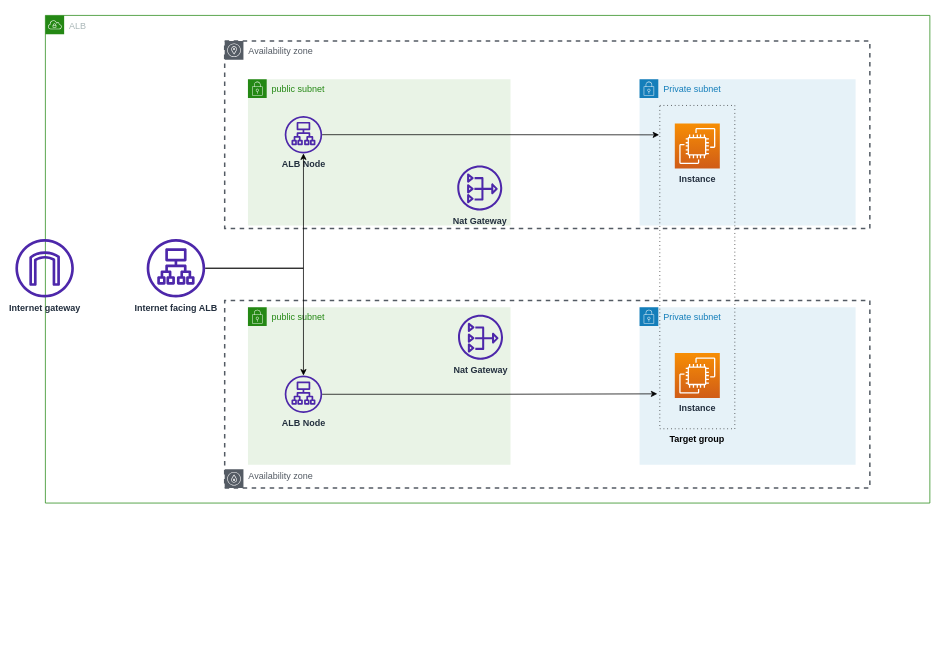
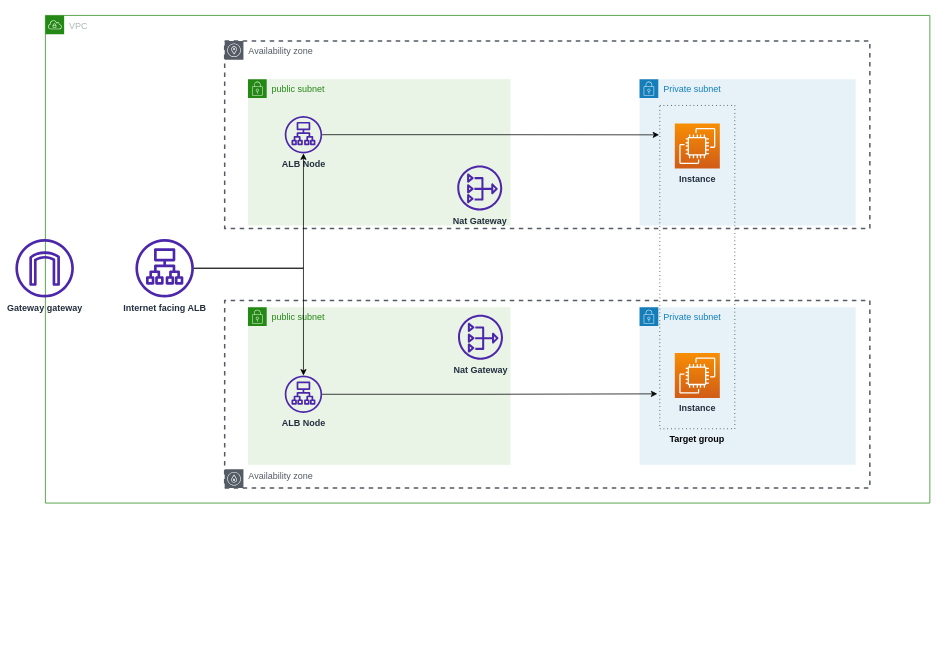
  <mxCell id="0" />
  <mxCell id="1" parent="0" />
  <mxCell id="2" value="&lt;p style=&quot;line-height: 3600%;&quot;&gt;Availability zone&lt;/p&gt;" style="sketch=0;outlineConnect=0;gradientColor=none;html=1;whiteSpace=wrap;fontSize=12;fontStyle=0;shape=mxgraph.aws4.group;grIcon=mxgraph.aws4.group_availability_zone;strokeColor=#545B64;fillColor=none;verticalAlign=top;align=left;spacingLeft=30;fontColor=#545B64;dashed=1;shadow=0;direction=east;flipH=0;flipV=1;strokeWidth=2;" parent="1" vertex="1"><mxGeometry x="299" y="400" width="860" height="250" as="geometry" /></mxCell>
  <mxCell id="3" value="Availability zone" style="sketch=0;outlineConnect=0;gradientColor=none;html=1;whiteSpace=wrap;fontSize=12;fontStyle=0;shape=mxgraph.aws4.group;grIcon=mxgraph.aws4.group_availability_zone;strokeColor=#545B64;fillColor=none;verticalAlign=top;align=left;spacingLeft=30;fontColor=#545B64;dashed=1;strokeWidth=2;" parent="1" vertex="1"><mxGeometry x="299" y="54" width="860" height="250" as="geometry" /></mxCell>
- <mxCell id="4" value="ALB" style="points=[[0,0],[0.25,0],[0.5,0],[0.75,0],[1,0],[1,0.25],[1,0.5],[1,0.75],[1,1],[0.75,1],[0.5,1],[0.25,1],[0,1],[0,0.75],[0,0.5],[0,0.25]];outlineConnect=0;gradientColor=none;html=1;whiteSpace=wrap;fontSize=12;fontStyle=0;container=1;pointerEvents=0;collapsible=0;recursiveResize=0;shape=mxgraph.aws4.group;grIcon=mxgraph.aws4.group_vpc;strokeColor=#248814;fillColor=none;verticalAlign=top;align=left;spacingLeft=30;fontColor=#AAB7B8;dashed=0;" parent="1" vertex="1"><mxGeometry x="60" y="20" width="1179" height="650" as="geometry" /></mxCell>
+ <mxCell id="4" value="VPC" style="points=[[0,0],[0.25,0],[0.5,0],[0.75,0],[1,0],[1,0.25],[1,0.5],[1,0.75],[1,1],[0.75,1],[0.5,1],[0.25,1],[0,1],[0,0.75],[0,0.5],[0,0.25]];outlineConnect=0;gradientColor=none;html=1;whiteSpace=wrap;fontSize=12;fontStyle=0;container=1;pointerEvents=0;collapsible=0;recursiveResize=0;shape=mxgraph.aws4.group;grIcon=mxgraph.aws4.group_vpc;strokeColor=#248814;fillColor=none;verticalAlign=top;align=left;spacingLeft=30;fontColor=#AAB7B8;dashed=0;" parent="1" vertex="1"><mxGeometry x="60" y="20" width="1179" height="650" as="geometry" /></mxCell>
  <mxCell id="5" value="public subnet" style="points=[[0,0],[0.25,0],[0.5,0],[0.75,0],[1,0],[1,0.25],[1,0.5],[1,0.75],[1,1],[0.75,1],[0.5,1],[0.25,1],[0,1],[0,0.75],[0,0.5],[0,0.25]];outlineConnect=0;gradientColor=none;html=1;whiteSpace=wrap;fontSize=12;fontStyle=0;container=1;pointerEvents=0;collapsible=0;recursiveResize=0;shape=mxgraph.aws4.group;grIcon=mxgraph.aws4.group_security_group;grStroke=0;strokeColor=#248814;fillColor=#E9F3E6;verticalAlign=top;align=left;spacingLeft=30;fontColor=#248814;dashed=0;" parent="4" vertex="1"><mxGeometry x="270" y="389" width="350" height="210" as="geometry" /></mxCell>
  <mxCell id="6" value="&lt;b&gt;Nat Gateway&lt;/b&gt;" style="sketch=0;outlineConnect=0;fontColor=#232F3E;gradientColor=none;fillColor=#4D27AA;strokeColor=none;dashed=0;verticalLabelPosition=bottom;verticalAlign=top;align=center;html=1;fontSize=12;fontStyle=0;aspect=fixed;pointerEvents=1;shape=mxgraph.aws4.nat_gateway;" parent="5" vertex="1"><mxGeometry x="280" y="10" width="60" height="60" as="geometry" /></mxCell>
  <mxCell id="7" value="&lt;b&gt;ALB Node&lt;/b&gt;" style="sketch=0;outlineConnect=0;fontColor=#232F3E;gradientColor=none;fillColor=#4D27AA;strokeColor=none;dashed=0;verticalLabelPosition=bottom;verticalAlign=top;align=center;html=1;fontSize=12;fontStyle=0;aspect=fixed;pointerEvents=1;shape=mxgraph.aws4.application_load_balancer;" vertex="1" parent="5"><mxGeometry x="49" y="91" width="50" height="50" as="geometry" /></mxCell>
  <mxCell id="8" value="public subnet" style="points=[[0,0],[0.25,0],[0.5,0],[0.75,0],[1,0],[1,0.25],[1,0.5],[1,0.75],[1,1],[0.75,1],[0.5,1],[0.25,1],[0,1],[0,0.75],[0,0.5],[0,0.25]];outlineConnect=0;gradientColor=none;html=1;whiteSpace=wrap;fontSize=12;fontStyle=0;container=1;pointerEvents=0;collapsible=0;recursiveResize=0;shape=mxgraph.aws4.group;grIcon=mxgraph.aws4.group_security_group;grStroke=0;strokeColor=#248814;fillColor=#E9F3E6;verticalAlign=top;align=left;spacingLeft=30;fontColor=#248814;dashed=0;" parent="4" vertex="1"><mxGeometry x="270" y="85" width="350" height="195" as="geometry" /></mxCell>
  <mxCell id="9" value="&lt;b&gt;Nat Gateway&lt;/b&gt;" style="sketch=0;outlineConnect=0;fontColor=#232F3E;gradientColor=none;fillColor=#4D27AA;strokeColor=none;dashed=0;verticalLabelPosition=bottom;verticalAlign=top;align=center;html=1;fontSize=12;fontStyle=0;aspect=fixed;pointerEvents=1;shape=mxgraph.aws4.nat_gateway;" parent="8" vertex="1"><mxGeometry x="279" y="115" width="60" height="60" as="geometry" /></mxCell>
  <mxCell id="10" value="&lt;b&gt;ALB Node&lt;/b&gt;" style="sketch=0;outlineConnect=0;fontColor=#232F3E;gradientColor=none;fillColor=#4D27AA;strokeColor=none;dashed=0;verticalLabelPosition=bottom;verticalAlign=top;align=center;html=1;fontSize=12;fontStyle=0;aspect=fixed;pointerEvents=1;shape=mxgraph.aws4.application_load_balancer;" vertex="1" parent="8"><mxGeometry x="49" y="49" width="50" height="50" as="geometry" /></mxCell>
  <mxCell id="11" style="edgeStyle=orthogonalEdgeStyle;rounded=0;orthogonalLoop=1;jettySize=auto;html=1;" edge="1" parent="4" source="13" target="10"><mxGeometry relative="1" as="geometry" /></mxCell>
  <mxCell id="12" style="edgeStyle=orthogonalEdgeStyle;rounded=0;orthogonalLoop=1;jettySize=auto;html=1;" edge="1" parent="4" source="13" target="7"><mxGeometry relative="1" as="geometry" /></mxCell>
- <mxCell id="13" value="&lt;b&gt;Internet facing ALB&lt;/b&gt;" style="sketch=0;outlineConnect=0;fontColor=#232F3E;gradientColor=none;fillColor=#4D27AA;strokeColor=none;dashed=0;verticalLabelPosition=bottom;verticalAlign=top;align=center;html=1;fontSize=12;fontStyle=0;aspect=fixed;pointerEvents=1;shape=mxgraph.aws4.application_load_balancer;" parent="4" vertex="1"><mxGeometry x="135" y="298" width="78" height="78" as="geometry" /></mxCell>
- <mxCell id="14" value="&lt;b&gt;Internet gateway&lt;/b&gt;" style="sketch=0;outlineConnect=0;fontColor=#232F3E;gradientColor=none;fillColor=#4D27AA;strokeColor=none;dashed=0;verticalLabelPosition=bottom;verticalAlign=top;align=center;html=1;fontSize=12;fontStyle=0;aspect=fixed;pointerEvents=1;shape=mxgraph.aws4.internet_gateway;" parent="4" vertex="1"><mxGeometry x="-40" y="298" width="78" height="78" as="geometry" /></mxCell>
+ <mxCell id="13" value="&lt;b&gt;Internet facing ALB&lt;/b&gt;" style="sketch=0;outlineConnect=0;fontColor=#232F3E;gradientColor=none;fillColor=#4D27AA;strokeColor=none;dashed=0;verticalLabelPosition=bottom;verticalAlign=top;align=center;html=1;fontSize=12;fontStyle=0;aspect=fixed;pointerEvents=1;shape=mxgraph.aws4.application_load_balancer;" parent="4" vertex="1"><mxGeometry x="120" y="298" width="78" height="78" as="geometry" /></mxCell>
+ <mxCell id="14" value="&lt;b&gt;Gateway gateway&lt;/b&gt;" style="sketch=0;outlineConnect=0;fontColor=#232F3E;gradientColor=none;fillColor=#4D27AA;strokeColor=none;dashed=0;verticalLabelPosition=bottom;verticalAlign=top;align=center;html=1;fontSize=12;fontStyle=0;aspect=fixed;pointerEvents=1;shape=mxgraph.aws4.internet_gateway;" parent="4" vertex="1"><mxGeometry x="-40" y="298" width="78" height="78" as="geometry" /></mxCell>
  <mxCell id="15" value="Private subnet" style="points=[[0,0],[0.25,0],[0.5,0],[0.75,0],[1,0],[1,0.25],[1,0.5],[1,0.75],[1,1],[0.75,1],[0.5,1],[0.25,1],[0,1],[0,0.75],[0,0.5],[0,0.25]];outlineConnect=0;gradientColor=none;html=1;whiteSpace=wrap;fontSize=12;fontStyle=0;container=1;pointerEvents=0;collapsible=0;recursiveResize=0;shape=mxgraph.aws4.group;grIcon=mxgraph.aws4.group_security_group;grStroke=0;strokeColor=#147EBA;fillColor=#E6F2F8;verticalAlign=top;align=left;spacingLeft=30;fontColor=#147EBA;dashed=0;" parent="4" vertex="1"><mxGeometry x="792" y="85" width="288" height="195" as="geometry" /></mxCell>
  <mxCell id="16" value="Private subnet" style="points=[[0,0],[0.25,0],[0.5,0],[0.75,0],[1,0],[1,0.25],[1,0.5],[1,0.75],[1,1],[0.75,1],[0.5,1],[0.25,1],[0,1],[0,0.75],[0,0.5],[0,0.25]];outlineConnect=0;gradientColor=none;html=1;whiteSpace=wrap;fontSize=12;fontStyle=0;container=1;pointerEvents=0;collapsible=0;recursiveResize=0;shape=mxgraph.aws4.group;grIcon=mxgraph.aws4.group_security_group;grStroke=0;strokeColor=#147EBA;fillColor=#E6F2F8;verticalAlign=top;align=left;spacingLeft=30;fontColor=#147EBA;dashed=0;" parent="4" vertex="1"><mxGeometry x="792" y="389" width="288" height="210" as="geometry" /></mxCell>
  <mxCell id="17" value="&lt;b&gt;Target group&lt;/b&gt;" style="rounded=0;whiteSpace=wrap;html=1;fillColor=none;dashed=1;labelPosition=center;verticalLabelPosition=bottom;align=center;verticalAlign=top;dashPattern=1 4;" parent="1" vertex="1"><mxGeometry x="879" y="140" width="100" height="431" as="geometry" /></mxCell>
  <mxCell id="18" value="&lt;b&gt;Instance&lt;/b&gt;" style="sketch=0;points=[[0,0,0],[0.25,0,0],[0.5,0,0],[0.75,0,0],[1,0,0],[0,1,0],[0.25,1,0],[0.5,1,0],[0.75,1,0],[1,1,0],[0,0.25,0],[0,0.5,0],[0,0.75,0],[1,0.25,0],[1,0.5,0],[1,0.75,0]];outlineConnect=0;fontColor=#232F3E;gradientColor=#F78E04;gradientDirection=north;fillColor=#D05C17;strokeColor=#ffffff;dashed=0;verticalLabelPosition=bottom;verticalAlign=top;align=center;html=1;fontSize=12;fontStyle=0;aspect=fixed;shape=mxgraph.aws4.resourceIcon;resIcon=mxgraph.aws4.ec2;" vertex="1" parent="1"><mxGeometry x="899" y="164" width="60" height="60" as="geometry" /></mxCell>
  <mxCell id="19" value="&lt;b&gt;Instance&lt;/b&gt;" style="sketch=0;points=[[0,0,0],[0.25,0,0],[0.5,0,0],[0.75,0,0],[1,0,0],[0,1,0],[0.25,1,0],[0.5,1,0],[0.75,1,0],[1,1,0],[0,0.25,0],[0,0.5,0],[0,0.75,0],[1,0.25,0],[1,0.5,0],[1,0.75,0]];outlineConnect=0;fontColor=#232F3E;gradientColor=#F78E04;gradientDirection=north;fillColor=#D05C17;strokeColor=#ffffff;dashed=0;verticalLabelPosition=bottom;verticalAlign=top;align=center;html=1;fontSize=12;fontStyle=0;aspect=fixed;shape=mxgraph.aws4.resourceIcon;resIcon=mxgraph.aws4.ec2;" vertex="1" parent="1"><mxGeometry x="899" y="470" width="60" height="60" as="geometry" /></mxCell>
  <mxCell id="20" style="edgeStyle=orthogonalEdgeStyle;rounded=0;orthogonalLoop=1;jettySize=auto;html=1;entryX=-0.033;entryY=0.892;entryDx=0;entryDy=0;entryPerimeter=0;" edge="1" parent="1" source="7" target="17"><mxGeometry relative="1" as="geometry" /></mxCell>
  <mxCell id="21" style="edgeStyle=orthogonalEdgeStyle;rounded=0;orthogonalLoop=1;jettySize=auto;html=1;entryX=-0.009;entryY=0.091;entryDx=0;entryDy=0;entryPerimeter=0;" edge="1" parent="1" source="10" target="17"><mxGeometry relative="1" as="geometry" /></mxCell>
